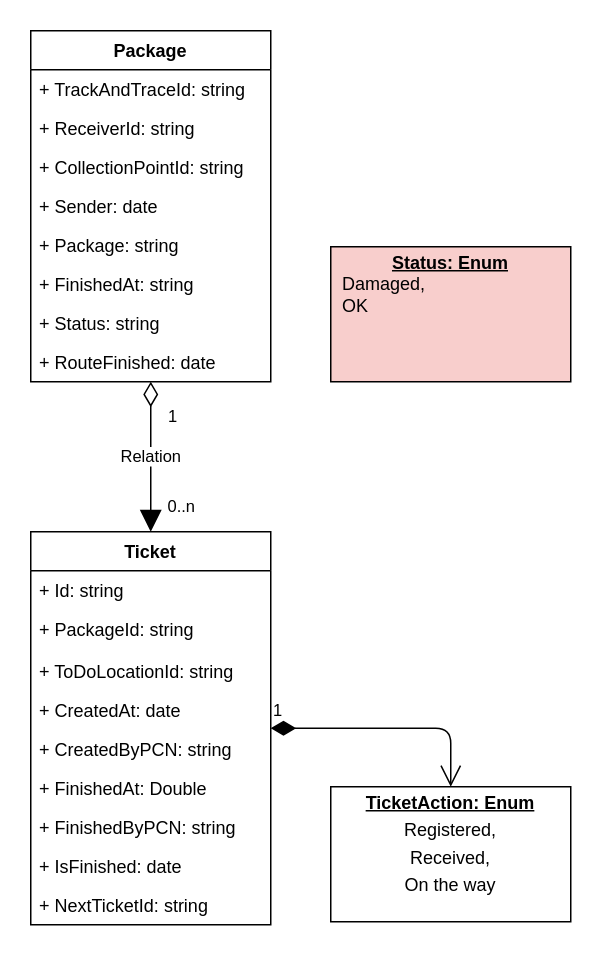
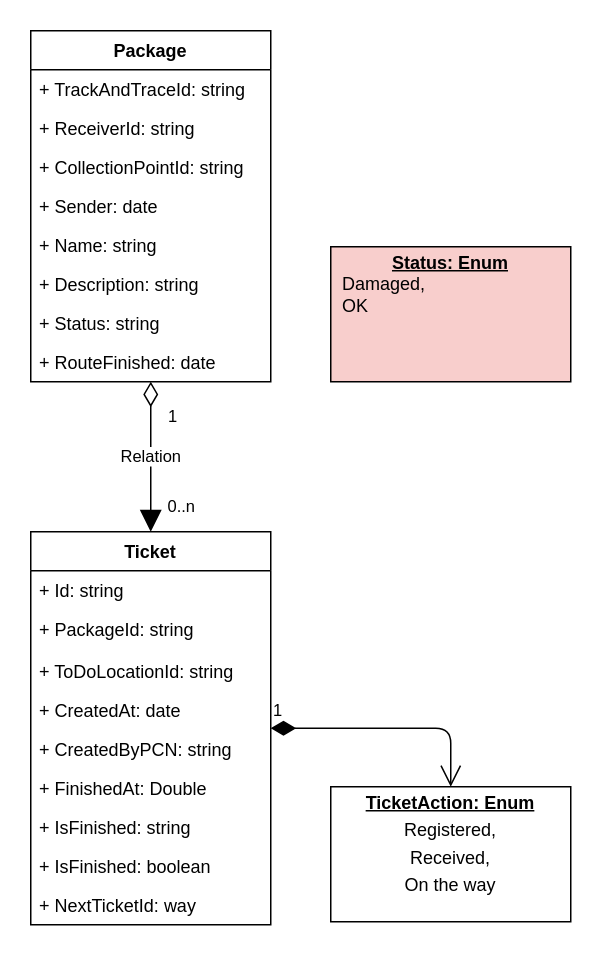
  <mxCell id="0" />
  <mxCell id="1" parent="0" />
  <mxCell id="2" value="Package" style="swimlane;fontStyle=1;align=center;verticalAlign=top;childLayout=stackLayout;horizontal=1;startSize=26;horizontalStack=0;resizeParent=1;resizeParentMax=0;resizeLast=0;collapsible=1;marginBottom=0;" vertex="1" parent="1"><mxGeometry x="20" y="20" width="160" height="234" as="geometry" /></mxCell>
  <mxCell id="3" value="+ TrackAndTraceId: string" style="text;strokeColor=none;fillColor=none;align=left;verticalAlign=top;spacingLeft=4;spacingRight=4;overflow=hidden;rotatable=0;points=[[0,0.5],[1,0.5]];portConstraint=eastwest;" vertex="1" parent="2"><mxGeometry y="26" width="160" height="26" as="geometry" /></mxCell>
  <mxCell id="4" value="+ ReceiverId: string" style="text;strokeColor=none;fillColor=none;align=left;verticalAlign=top;spacingLeft=4;spacingRight=4;overflow=hidden;rotatable=0;points=[[0,0.5],[1,0.5]];portConstraint=eastwest;" vertex="1" parent="2"><mxGeometry y="52" width="160" height="26" as="geometry" /></mxCell>
  <mxCell id="5" value="+ CollectionPointId: string" style="text;strokeColor=none;fillColor=none;align=left;verticalAlign=top;spacingLeft=4;spacingRight=4;overflow=hidden;rotatable=0;points=[[0,0.5],[1,0.5]];portConstraint=eastwest;" vertex="1" parent="2"><mxGeometry y="78" width="160" height="26" as="geometry" /></mxCell>
  <mxCell id="6" value="+ Sender: date" style="text;strokeColor=none;fillColor=none;align=left;verticalAlign=top;spacingLeft=4;spacingRight=4;overflow=hidden;rotatable=0;points=[[0,0.5],[1,0.5]];portConstraint=eastwest;" vertex="1" parent="2"><mxGeometry y="104" width="160" height="26" as="geometry" /></mxCell>
- <mxCell id="7" value="+ Package: string&#10;" style="text;strokeColor=none;fillColor=none;align=left;verticalAlign=top;spacingLeft=4;spacingRight=4;overflow=hidden;rotatable=0;points=[[0,0.5],[1,0.5]];portConstraint=eastwest;" vertex="1" parent="2"><mxGeometry y="130" width="160" height="26" as="geometry" /></mxCell>
- <mxCell id="8" value="+ FinishedAt: string" style="text;strokeColor=none;fillColor=none;align=left;verticalAlign=top;spacingLeft=4;spacingRight=4;overflow=hidden;rotatable=0;points=[[0,0.5],[1,0.5]];portConstraint=eastwest;" vertex="1" parent="2"><mxGeometry y="156" width="160" height="26" as="geometry" /></mxCell>
+ <mxCell id="7" value="+ Name: string&#10;" style="text;strokeColor=none;fillColor=none;align=left;verticalAlign=top;spacingLeft=4;spacingRight=4;overflow=hidden;rotatable=0;points=[[0,0.5],[1,0.5]];portConstraint=eastwest;" vertex="1" parent="2"><mxGeometry y="130" width="160" height="26" as="geometry" /></mxCell>
+ <mxCell id="8" value="+ Description: string" style="text;strokeColor=none;fillColor=none;align=left;verticalAlign=top;spacingLeft=4;spacingRight=4;overflow=hidden;rotatable=0;points=[[0,0.5],[1,0.5]];portConstraint=eastwest;" vertex="1" parent="2"><mxGeometry y="156" width="160" height="26" as="geometry" /></mxCell>
  <mxCell id="9" value="+ Status: string" style="text;strokeColor=none;fillColor=none;align=left;verticalAlign=top;spacingLeft=4;spacingRight=4;overflow=hidden;rotatable=0;points=[[0,0.5],[1,0.5]];portConstraint=eastwest;" vertex="1" parent="2"><mxGeometry y="182" width="160" height="26" as="geometry" /></mxCell>
  <mxCell id="10" value="+ RouteFinished: date" style="text;strokeColor=none;fillColor=none;align=left;verticalAlign=top;spacingLeft=4;spacingRight=4;overflow=hidden;rotatable=0;points=[[0,0.5],[1,0.5]];portConstraint=eastwest;" vertex="1" parent="2"><mxGeometry y="208" width="160" height="26" as="geometry" /></mxCell>
  <mxCell id="11" value="&lt;p style=&quot;margin: 0px ; margin-top: 4px ; text-align: center ; text-decoration: underline&quot;&gt;&lt;b&gt;Status: Enum&lt;/b&gt;&lt;/p&gt;&lt;p style=&quot;margin: 0px ; margin-left: 8px&quot;&gt;Damaged,&lt;/p&gt;&lt;p style=&quot;margin: 0px ; margin-left: 8px&quot;&gt;OK&lt;/p&gt;" style="verticalAlign=top;align=left;overflow=fill;fontSize=12;fontFamily=Helvetica;html=1;fillColor=#f8cecc;" vertex="1" parent="1"><mxGeometry x="220" y="164" width="160" height="90" as="geometry" /></mxCell>
  <mxCell id="12" value="Ticket" style="swimlane;fontStyle=1;align=center;verticalAlign=top;childLayout=stackLayout;horizontal=1;startSize=26;horizontalStack=0;resizeParent=1;resizeParentMax=0;resizeLast=0;collapsible=1;marginBottom=0;" vertex="1" parent="1"><mxGeometry x="20" y="354" width="160" height="262" as="geometry" /></mxCell>
  <mxCell id="13" value="+ Id: string" style="text;strokeColor=none;fillColor=none;align=left;verticalAlign=top;spacingLeft=4;spacingRight=4;overflow=hidden;rotatable=0;points=[[0,0.5],[1,0.5]];portConstraint=eastwest;" vertex="1" parent="12"><mxGeometry y="26" width="160" height="26" as="geometry" /></mxCell>
  <mxCell id="14" value="+ PackageId: string " style="text;strokeColor=none;fillColor=none;align=left;verticalAlign=top;spacingLeft=4;spacingRight=4;overflow=hidden;rotatable=0;points=[[0,0.5],[1,0.5]];portConstraint=eastwest;" vertex="1" parent="12"><mxGeometry y="52" width="160" height="28" as="geometry" /></mxCell>
  <mxCell id="15" value="+ ToDoLocationId: string" style="text;strokeColor=none;fillColor=none;align=left;verticalAlign=top;spacingLeft=4;spacingRight=4;overflow=hidden;rotatable=0;points=[[0,0.5],[1,0.5]];portConstraint=eastwest;" vertex="1" parent="12"><mxGeometry y="80" width="160" height="26" as="geometry" /></mxCell>
  <mxCell id="16" value="+ CreatedAt: date" style="text;strokeColor=none;fillColor=none;align=left;verticalAlign=top;spacingLeft=4;spacingRight=4;overflow=hidden;rotatable=0;points=[[0,0.5],[1,0.5]];portConstraint=eastwest;" vertex="1" parent="12"><mxGeometry y="106" width="160" height="26" as="geometry" /></mxCell>
  <mxCell id="17" value="+ CreatedByPCN: string" style="text;strokeColor=none;fillColor=none;align=left;verticalAlign=top;spacingLeft=4;spacingRight=4;overflow=hidden;rotatable=0;points=[[0,0.5],[1,0.5]];portConstraint=eastwest;" vertex="1" parent="12"><mxGeometry y="132" width="160" height="26" as="geometry" /></mxCell>
  <mxCell id="18" value="+ FinishedAt: Double" style="text;strokeColor=none;fillColor=none;align=left;verticalAlign=top;spacingLeft=4;spacingRight=4;overflow=hidden;rotatable=0;points=[[0,0.5],[1,0.5]];portConstraint=eastwest;" vertex="1" parent="12"><mxGeometry y="158" width="160" height="26" as="geometry" /></mxCell>
- <mxCell id="19" value="+ FinishedByPCN: string&#10;" style="text;strokeColor=none;fillColor=none;align=left;verticalAlign=top;spacingLeft=4;spacingRight=4;overflow=hidden;rotatable=0;points=[[0,0.5],[1,0.5]];portConstraint=eastwest;" vertex="1" parent="12"><mxGeometry y="184" width="160" height="26" as="geometry" /></mxCell>
- <mxCell id="20" value="+ IsFinished: date&#10;" style="text;strokeColor=none;fillColor=none;align=left;verticalAlign=top;spacingLeft=4;spacingRight=4;overflow=hidden;rotatable=0;points=[[0,0.5],[1,0.5]];portConstraint=eastwest;" vertex="1" parent="12"><mxGeometry y="210" width="160" height="26" as="geometry" /></mxCell>
- <mxCell id="21" value="+ NextTicketId: string&#10;" style="text;strokeColor=none;fillColor=none;align=left;verticalAlign=top;spacingLeft=4;spacingRight=4;overflow=hidden;rotatable=0;points=[[0,0.5],[1,0.5]];portConstraint=eastwest;" vertex="1" parent="12"><mxGeometry y="236" width="160" height="26" as="geometry" /></mxCell>
+ <mxCell id="19" value="+ IsFinished: string&#10;" style="text;strokeColor=none;fillColor=none;align=left;verticalAlign=top;spacingLeft=4;spacingRight=4;overflow=hidden;rotatable=0;points=[[0,0.5],[1,0.5]];portConstraint=eastwest;" vertex="1" parent="12"><mxGeometry y="184" width="160" height="26" as="geometry" /></mxCell>
+ <mxCell id="20" value="+ IsFinished: boolean&#10;" style="text;strokeColor=none;fillColor=none;align=left;verticalAlign=top;spacingLeft=4;spacingRight=4;overflow=hidden;rotatable=0;points=[[0,0.5],[1,0.5]];portConstraint=eastwest;" vertex="1" parent="12"><mxGeometry y="210" width="160" height="26" as="geometry" /></mxCell>
+ <mxCell id="21" value="+ NextTicketId: way&#10;" style="text;strokeColor=none;fillColor=none;align=left;verticalAlign=top;spacingLeft=4;spacingRight=4;overflow=hidden;rotatable=0;points=[[0,0.5],[1,0.5]];portConstraint=eastwest;" vertex="1" parent="12"><mxGeometry y="236" width="160" height="26" as="geometry" /></mxCell>
  <mxCell id="22" value="&lt;p style=&quot;margin: 0px ; margin-top: 4px ; text-align: center ; text-decoration: underline&quot;&gt;&lt;b&gt;TicketAction: Enum&lt;/b&gt;&lt;/p&gt;&lt;p style=&quot;margin: 4px 0px 0px ; text-align: center&quot;&gt;Registered,&lt;/p&gt;&lt;p style=&quot;margin: 4px 0px 0px ; text-align: center&quot;&gt;Received,&lt;/p&gt;&lt;p style=&quot;margin: 4px 0px 0px ; text-align: center&quot;&gt;On the way&lt;/p&gt;&lt;p style=&quot;margin: 4px 0px 0px ; text-align: center&quot;&gt;&lt;br&gt;&lt;/p&gt;" style="verticalAlign=top;align=left;overflow=fill;fontSize=12;fontFamily=Helvetica;html=1;" vertex="1" parent="1"><mxGeometry x="220" y="524" width="160" height="90" as="geometry" /></mxCell>
  <mxCell id="23" value="1" style="endArrow=open;html=1;endSize=12;startArrow=diamondThin;startSize=14;startFill=1;edgeStyle=orthogonalEdgeStyle;align=left;verticalAlign=bottom;entryX=0.5;entryY=0;entryDx=0;entryDy=0;exitX=1;exitY=0.5;exitDx=0;exitDy=0;" edge="1" parent="1" source="12" target="22"><mxGeometry x="-1" y="3" relative="1" as="geometry"><mxPoint x="190" y="504" as="sourcePoint" /><mxPoint x="370" y="824" as="targetPoint" /></mxGeometry></mxCell>
  <mxCell id="24" value="Relation" style="endArrow=block;html=1;endSize=12;startArrow=diamondThin;startSize=14;startFill=0;edgeStyle=orthogonalEdgeStyle;exitX=0.5;exitY=1;exitDx=0;exitDy=0;entryX=0.5;entryY=0;entryDx=0;entryDy=0;" edge="1" parent="1" source="2" target="12"><mxGeometry relative="1" as="geometry"><mxPoint x="120" y="284" as="sourcePoint" /><mxPoint x="20" y="344" as="targetPoint" /></mxGeometry></mxCell>
  <mxCell id="25" value="1" style="edgeLabel;resizable=0;html=1;align=left;verticalAlign=top;" connectable="0" vertex="1" parent="24"><mxGeometry x="-1" relative="1" as="geometry"><mxPoint x="10" y="10" as="offset" /></mxGeometry></mxCell>
  <mxCell id="26" value="0..n" style="edgeLabel;resizable=0;html=1;align=right;verticalAlign=top;" connectable="0" vertex="1" parent="24"><mxGeometry x="1" relative="1" as="geometry"><mxPoint x="30" y="-30" as="offset" /></mxGeometry></mxCell>
